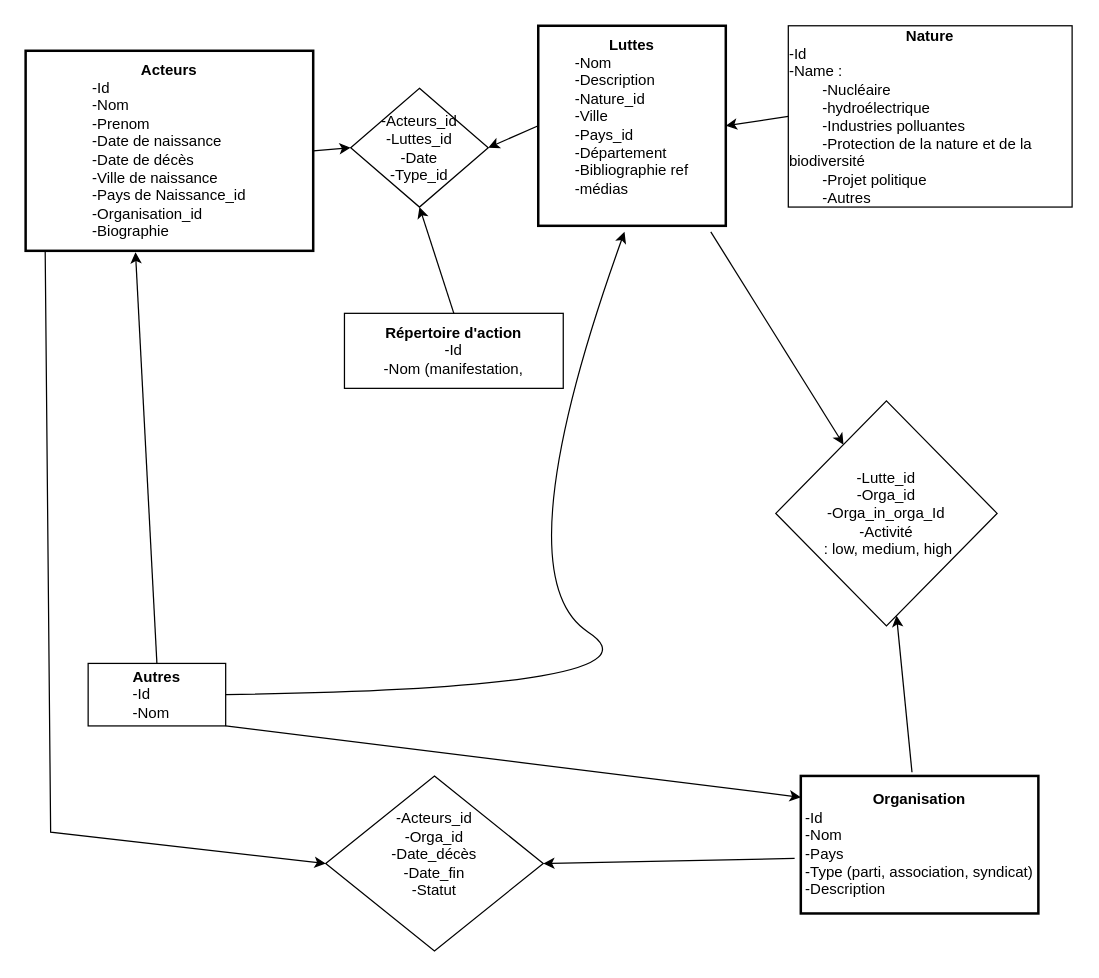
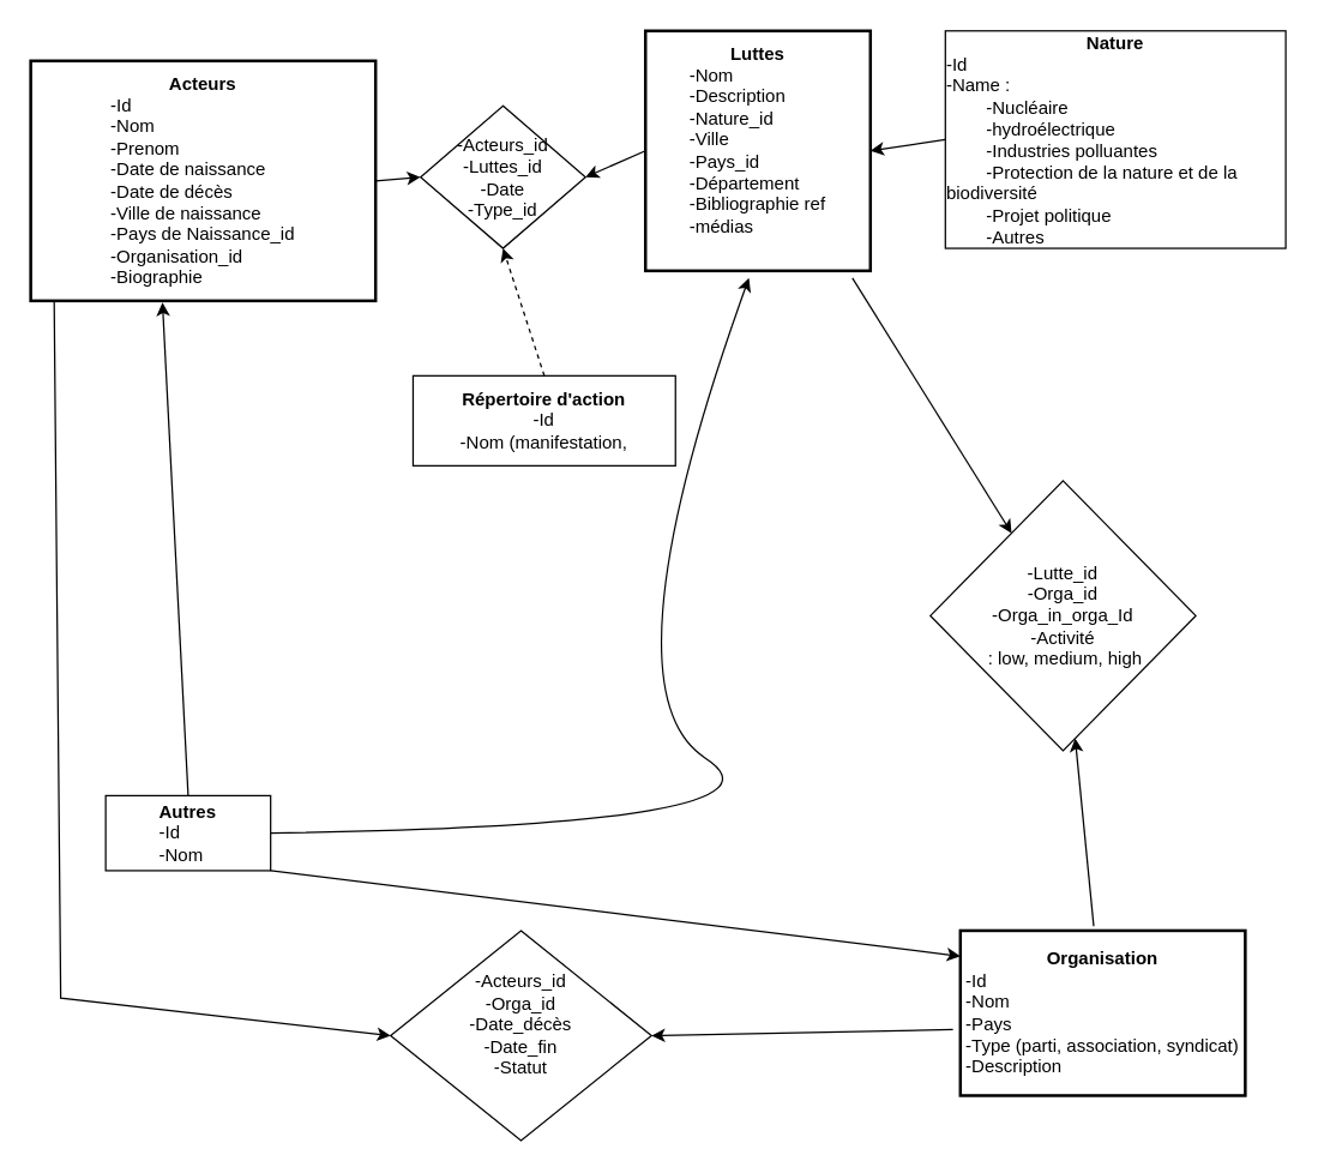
  <mxCell id="0" />
  <mxCell id="1" parent="0" />
  <mxCell id="2" value="&lt;div&gt;&lt;b&gt;Acteurs&lt;/b&gt;&lt;/div&gt;&lt;div align=&quot;left&quot;&gt;-Id &lt;br&gt;&lt;/div&gt;&lt;div align=&quot;left&quot;&gt;-Nom&lt;/div&gt;&lt;div align=&quot;left&quot;&gt;-Prenom&lt;/div&gt;&lt;div align=&quot;left&quot;&gt;-Date de naissance&lt;/div&gt;&lt;div align=&quot;left&quot;&gt;-Date de décès&lt;/div&gt;&lt;div align=&quot;left&quot;&gt;-Ville de naissance&lt;/div&gt;&lt;div align=&quot;left&quot;&gt;-Pays de Naissance_id&lt;/div&gt;&lt;div align=&quot;left&quot;&gt;-Organisation_id&lt;/div&gt;&lt;div align=&quot;left&quot;&gt;-Biographie&lt;/div&gt;" style="rounded=0;whiteSpace=wrap;html=1;strokeWidth=2;" parent="1" vertex="1"><mxGeometry x="20" y="40" width="230" height="160" as="geometry" /></mxCell>
  <mxCell id="3" value="&lt;div&gt;&lt;span&gt;Autres&lt;/span&gt;&lt;/div&gt;&lt;div align=&quot;left&quot;&gt;&lt;span&gt;&lt;span style=&quot;font-weight: normal&quot;&gt;-Id&lt;/span&gt;&lt;br&gt;&lt;/span&gt;&lt;/div&gt;&lt;div align=&quot;left&quot;&gt;&lt;span style=&quot;font-weight: normal&quot;&gt;-Nom&lt;/span&gt;&lt;br&gt;&lt;/div&gt;" style="text;html=1;strokeColor=default;fillColor=none;align=center;verticalAlign=middle;whiteSpace=wrap;rounded=0;fontStyle=1" parent="1" vertex="1"><mxGeometry x="70" y="530" width="110" height="50" as="geometry" /></mxCell>
  <mxCell id="4" value="&lt;div&gt;&lt;b&gt;Luttes&lt;/b&gt;&lt;/div&gt;&lt;div align=&quot;left&quot;&gt;-Nom&lt;/div&gt;&lt;div align=&quot;left&quot;&gt;-Description&lt;br&gt;&lt;/div&gt;&lt;div align=&quot;left&quot;&gt;-Nature_id&lt;br&gt;&lt;/div&gt;&lt;div align=&quot;left&quot;&gt;-Ville&lt;/div&gt;&lt;div align=&quot;left&quot;&gt;-Pays_id&lt;/div&gt;&lt;div align=&quot;left&quot;&gt;-Département&lt;/div&gt;&lt;div align=&quot;left&quot;&gt;-Bibliographie ref&lt;/div&gt;&lt;div align=&quot;left&quot;&gt;-médias&lt;br&gt;&lt;/div&gt;&lt;div&gt;&lt;br&gt;&lt;/div&gt;" style="rounded=0;whiteSpace=wrap;html=1;strokeColor=default;strokeWidth=2;" parent="1" vertex="1"><mxGeometry x="430" y="20" width="150" height="160" as="geometry" /></mxCell>
  <mxCell id="5" value="&lt;div&gt;&lt;b&gt;Nature&lt;/b&gt;&lt;/div&gt;&lt;div align=&quot;left&quot;&gt;-Id&lt;br&gt;&lt;/div&gt;&lt;div align=&quot;left&quot;&gt;-Name :&lt;/div&gt;&lt;div align=&quot;left&quot;&gt;&lt;span&gt;&#09;&lt;/span&gt;&lt;span style=&quot;white-space: pre&quot;&gt;&#09;&lt;/span&gt;-Nucléaire&lt;br&gt;&lt;/div&gt;&lt;div align=&quot;left&quot;&gt;&lt;span&gt;&#09;&lt;/span&gt;&lt;span style=&quot;white-space: pre&quot;&gt;&#09;&lt;/span&gt;-hydroélectrique&lt;/div&gt;&lt;div align=&quot;left&quot;&gt;&lt;span&gt;&#09;&lt;/span&gt;&lt;span style=&quot;white-space: pre&quot;&gt;&#09;&lt;/span&gt;-Industries polluantes&lt;/div&gt;&lt;div align=&quot;left&quot;&gt;&lt;span style=&quot;white-space: pre&quot;&gt;&#09;&lt;/span&gt;-Protection de la nature et de la &lt;span style=&quot;white-space: pre&quot;&gt;&#09;&lt;/span&gt;&amp;nbsp; biodiversité&lt;/div&gt;&lt;div align=&quot;left&quot;&gt;&lt;span style=&quot;white-space: pre&quot;&gt;&#09;&lt;/span&gt;-Projet politique &lt;br&gt;&lt;/div&gt;&lt;div align=&quot;left&quot;&gt;&lt;span style=&quot;white-space: pre&quot;&gt;&#09;&lt;/span&gt;-Autres&lt;br&gt;&lt;/div&gt;" style="rounded=0;whiteSpace=wrap;html=1;strokeColor=default;" parent="1" vertex="1"><mxGeometry x="630" y="20" width="227" height="145" as="geometry" /></mxCell>
  <mxCell id="6" value="&lt;div&gt;-Acteurs_id&lt;/div&gt;&lt;div&gt;-Luttes_id&lt;/div&gt;&lt;div&gt;-Date&lt;/div&gt;&lt;div&gt;-Type_id&lt;br&gt;&lt;/div&gt;" style="rhombus;whiteSpace=wrap;html=1;strokeColor=default;" parent="1" vertex="1"><mxGeometry x="280" y="70" width="110" height="95" as="geometry" /></mxCell>
  <mxCell id="7" value="&lt;div&gt;&lt;b&gt;Répertoire d'action&lt;br&gt;&lt;/b&gt;&lt;/div&gt;&lt;div&gt;-Id&lt;/div&gt;&lt;div&gt;-Nom (manifestation, &lt;br&gt;&lt;/div&gt;" style="rounded=0;whiteSpace=wrap;html=1;strokeColor=default;" parent="1" vertex="1"><mxGeometry x="275" y="250" width="175" height="60" as="geometry" /></mxCell>
  <mxCell id="8" value="" style="endArrow=classic;html=1;rounded=0;exitX=1;exitY=0.5;exitDx=0;exitDy=0;entryX=0;entryY=0.5;entryDx=0;entryDy=0;" parent="1" source="2" target="6" edge="1"><mxGeometry width="50" height="50" relative="1" as="geometry"><mxPoint x="390" y="420" as="sourcePoint" /><mxPoint x="440" y="370" as="targetPoint" /></mxGeometry></mxCell>
  <mxCell id="9" value="" style="endArrow=classic;html=1;rounded=0;exitX=0;exitY=0.5;exitDx=0;exitDy=0;entryX=1;entryY=0.5;entryDx=0;entryDy=0;" parent="1" source="4" target="6" edge="1"><mxGeometry width="50" height="50" relative="1" as="geometry"><mxPoint x="390" y="420" as="sourcePoint" /><mxPoint x="440" y="370" as="targetPoint" /></mxGeometry></mxCell>
  <mxCell id="10" value="" style="endArrow=classic;html=1;rounded=0;exitX=0;exitY=0.5;exitDx=0;exitDy=0;entryX=1;entryY=0.5;entryDx=0;entryDy=0;" parent="1" source="5" target="4" edge="1"><mxGeometry width="50" height="50" relative="1" as="geometry"><mxPoint x="400" y="420" as="sourcePoint" /><mxPoint x="450" y="370" as="targetPoint" /></mxGeometry></mxCell>
  <mxCell id="11" value="" style="curved=1;endArrow=classic;html=1;rounded=0;exitX=1;exitY=0.5;exitDx=0;exitDy=0;entryX=0.46;entryY=1.03;entryDx=0;entryDy=0;entryPerimeter=0;" parent="1" source="3" target="4" edge="1"><mxGeometry width="50" height="50" relative="1" as="geometry"><mxPoint x="350" y="555" as="sourcePoint" /><mxPoint x="450" y="460" as="targetPoint" /><Array as="points"><mxPoint x="540" y="550" /><mxPoint x="400" y="460" /></Array></mxGeometry></mxCell>
- <mxCell id="12" value="" style="endArrow=classic;html=1;rounded=0;exitX=0.5;exitY=0;exitDx=0;exitDy=0;entryX=0.5;entryY=1;entryDx=0;entryDy=0;" parent="1" source="7" target="6" edge="1"><mxGeometry width="50" height="50" relative="1" as="geometry"><mxPoint x="400" y="330" as="sourcePoint" /><mxPoint x="450" y="280" as="targetPoint" /></mxGeometry></mxCell>
+ <mxCell id="12" value="" style="endArrow=classic;html=1;rounded=0;exitX=0.5;exitY=0;exitDx=0;exitDy=0;entryX=0.5;entryY=1;entryDx=0;entryDy=0;dashed=1;" parent="1" source="7" target="6" edge="1"><mxGeometry width="50" height="50" relative="1" as="geometry"><mxPoint x="400" y="330" as="sourcePoint" /><mxPoint x="450" y="280" as="targetPoint" /></mxGeometry></mxCell>
  <mxCell id="13" value="" style="endArrow=classic;html=1;rounded=0;exitX=0.068;exitY=1;exitDx=0;exitDy=0;exitPerimeter=0;entryX=0;entryY=0.5;entryDx=0;entryDy=0;" parent="1" source="2" target="16" edge="1"><mxGeometry width="50" height="50" relative="1" as="geometry"><mxPoint x="400" y="330" as="sourcePoint" /><mxPoint x="230" y="640" as="targetPoint" /><Array as="points"><mxPoint x="40" y="665" /></Array></mxGeometry></mxCell>
  <mxCell id="14" value="&lt;div&gt;&lt;b&gt;Organisation&lt;/b&gt;&lt;/div&gt;&lt;div align=&quot;left&quot;&gt;-Id&lt;/div&gt;&lt;div align=&quot;left&quot;&gt;-Nom&lt;/div&gt;&lt;div align=&quot;left&quot;&gt;-Pays&lt;br&gt;&lt;/div&gt;&lt;div align=&quot;left&quot;&gt;-Type (parti, association, syndicat)&lt;br&gt;&lt;/div&gt;&lt;div align=&quot;left&quot;&gt;-Description&lt;br&gt;&lt;/div&gt;" style="rounded=0;whiteSpace=wrap;html=1;strokeColor=default;strokeWidth=2;" parent="1" vertex="1"><mxGeometry x="640" y="620" width="190" height="110" as="geometry" /></mxCell>
  <mxCell id="15" value="" style="endArrow=classic;html=1;rounded=0;exitX=0.5;exitY=0;exitDx=0;exitDy=0;entryX=0.382;entryY=1.007;entryDx=0;entryDy=0;entryPerimeter=0;" parent="1" source="3" target="2" edge="1"><mxGeometry width="50" height="50" relative="1" as="geometry"><mxPoint x="400" y="460" as="sourcePoint" /><mxPoint x="450" y="410" as="targetPoint" /></mxGeometry></mxCell>
  <mxCell id="16" value="&lt;div&gt;-Acteurs_id&lt;/div&gt;&lt;div&gt;-Orga_id&lt;/div&gt;&lt;div&gt;-Date_décès&lt;/div&gt;&lt;div&gt;-Date_fin&lt;br&gt;&lt;/div&gt;&lt;div&gt;-Statut&lt;br&gt;&lt;/div&gt;&lt;div&gt;&lt;br&gt;&lt;/div&gt;" style="rhombus;whiteSpace=wrap;html=1;strokeColor=default;" parent="1" vertex="1"><mxGeometry x="260" y="620" width="174" height="140" as="geometry" /></mxCell>
  <mxCell id="17" value="" style="endArrow=classic;html=1;rounded=0;exitX=0.92;exitY=1.03;exitDx=0;exitDy=0;exitPerimeter=0;" parent="1" source="4" target="18" edge="1"><mxGeometry width="50" height="50" relative="1" as="geometry"><mxPoint x="400" y="460" as="sourcePoint" /><mxPoint x="660" y="420" as="targetPoint" /></mxGeometry></mxCell>
  <mxCell id="18" value="&lt;div align=&quot;center&quot;&gt;-Lutte_id&lt;/div&gt;&lt;div align=&quot;center&quot;&gt;-Orga_id&lt;/div&gt;&lt;div align=&quot;center&quot;&gt;-Orga_in_orga_Id&lt;br&gt;&lt;/div&gt;&lt;div align=&quot;center&quot;&gt;-Activité&lt;br&gt;&lt;/div&gt;&lt;div align=&quot;center&quot;&gt;&amp;nbsp;: low, medium, high&lt;/div&gt;" style="rhombus;whiteSpace=wrap;html=1;strokeColor=default;align=center;" parent="1" vertex="1"><mxGeometry x="620" y="320" width="177" height="180" as="geometry" /></mxCell>
  <mxCell id="19" value="" style="endArrow=classic;html=1;rounded=0;exitX=0.468;exitY=-0.027;exitDx=0;exitDy=0;exitPerimeter=0;" parent="1" source="14" target="18" edge="1"><mxGeometry width="50" height="50" relative="1" as="geometry"><mxPoint x="400" y="460" as="sourcePoint" /><mxPoint x="450" y="410" as="targetPoint" /></mxGeometry></mxCell>
  <mxCell id="20" value="" style="endArrow=classic;html=1;rounded=0;exitX=1;exitY=1;exitDx=0;exitDy=0;entryX=0;entryY=0.155;entryDx=0;entryDy=0;entryPerimeter=0;" edge="1" parent="1" source="3" target="14"><mxGeometry width="50" height="50" relative="1" as="geometry"><mxPoint x="490" y="410" as="sourcePoint" /><mxPoint x="540" y="360" as="targetPoint" /></mxGeometry></mxCell>
  <mxCell id="21" value="" style="endArrow=classic;html=1;rounded=0;exitX=-0.026;exitY=0.6;exitDx=0;exitDy=0;exitPerimeter=0;entryX=1;entryY=0.5;entryDx=0;entryDy=0;" edge="1" parent="1" source="14" target="16"><mxGeometry width="50" height="50" relative="1" as="geometry"><mxPoint x="490" y="410" as="sourcePoint" /><mxPoint x="540" y="360" as="targetPoint" /></mxGeometry></mxCell>
